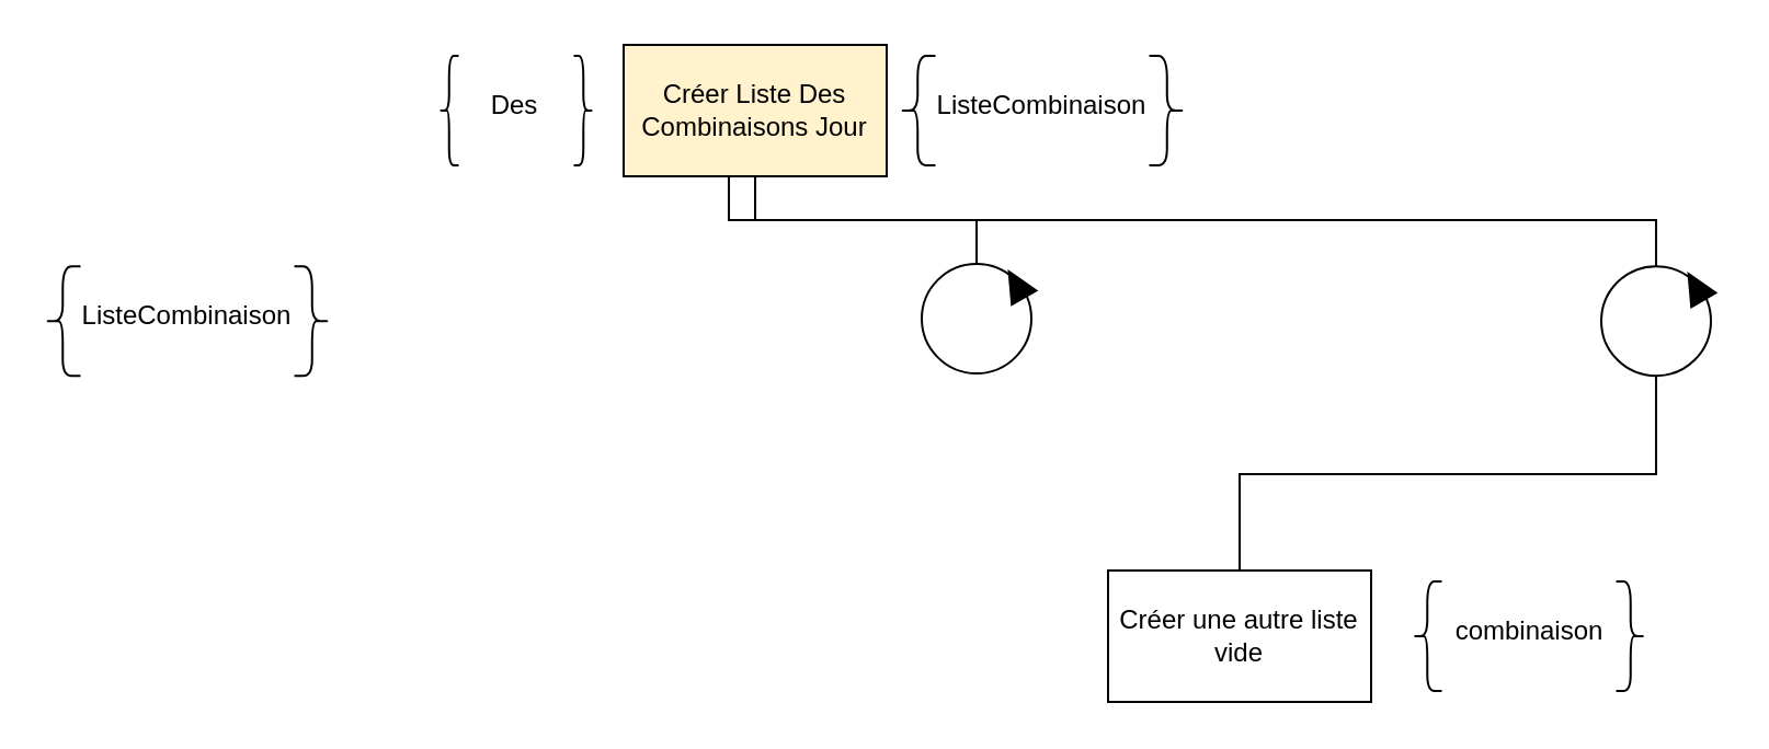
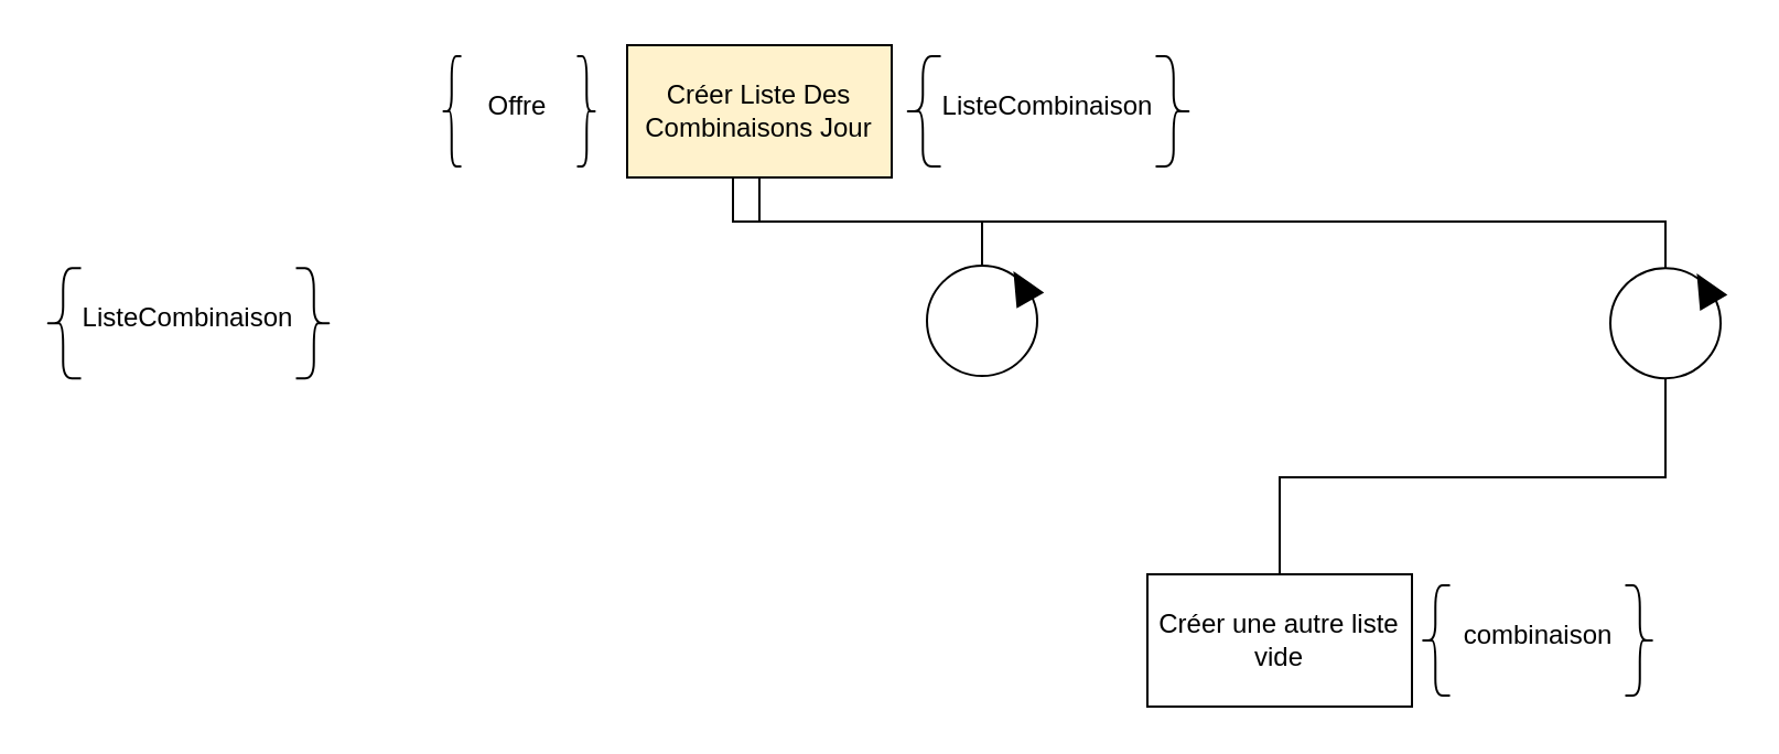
  <mxCell id="0" />
  <mxCell id="1" parent="0" />
  <mxCell id="2" style="edgeStyle=elbowEdgeStyle;rounded=0;orthogonalLoop=1;jettySize=auto;elbow=vertical;html=1;exitX=0.4;exitY=0.983;exitDx=0;exitDy=0;entryX=0.5;entryY=0;entryDx=0;entryDy=0;endArrow=none;endFill=0;exitPerimeter=0;" edge="1" parent="1" source="4" target="19"><mxGeometry relative="1" as="geometry"><Array as="points"><mxPoint x="380" y="100" /></Array></mxGeometry></mxCell>
  <mxCell id="3" style="edgeStyle=elbowEdgeStyle;rounded=0;orthogonalLoop=1;jettySize=auto;elbow=vertical;html=1;exitX=0.5;exitY=1;exitDx=0;exitDy=0;entryX=0.5;entryY=0;entryDx=0;entryDy=0;endArrow=none;endFill=0;" edge="1" parent="1" source="4" target="28"><mxGeometry relative="1" as="geometry" /></mxCell>
  <mxCell id="4" value="Créer Liste Des Combinaisons Jour" style="rounded=0;whiteSpace=wrap;html=1;fillColor=#fff2cc;" vertex="1" parent="1"><mxGeometry x="284" y="20" width="120" height="60" as="geometry" /></mxCell>
  <mxCell id="5" value="" style="group" connectable="0" vertex="1" parent="1"><mxGeometry x="200" y="25" width="70" height="50" as="geometry" /></mxCell>
- <mxCell id="6" value="Des" style="text;html=1;strokeColor=none;fillColor=none;align=center;verticalAlign=middle;whiteSpace=wrap;rounded=0;" vertex="1" parent="5"><mxGeometry x="4.375" y="5" width="61.25" height="35" as="geometry" /></mxCell>
+ <mxCell id="6" value="Offre" style="text;html=1;strokeColor=none;fillColor=none;align=center;verticalAlign=middle;whiteSpace=wrap;rounded=0;" vertex="1" parent="5"><mxGeometry x="4.375" y="5" width="61.25" height="35" as="geometry" /></mxCell>
  <mxCell id="7" value="" style="shape=curlyBracket;whiteSpace=wrap;html=1;rounded=1;labelPosition=left;verticalLabelPosition=middle;align=right;verticalAlign=middle;" vertex="1" parent="5"><mxGeometry width="8.75" height="50" as="geometry" /></mxCell>
  <mxCell id="8" value="" style="shape=curlyBracket;whiteSpace=wrap;html=1;rounded=1;flipH=1;labelPosition=right;verticalLabelPosition=middle;align=left;verticalAlign=middle;" vertex="1" parent="5"><mxGeometry x="61.25" width="8.75" height="50" as="geometry" /></mxCell>
  <mxCell id="9" value="" style="group" connectable="0" vertex="1" parent="1"><mxGeometry x="410" y="25" width="130" height="50" as="geometry" /></mxCell>
  <mxCell id="10" value="ListeCombinaison" style="text;html=1;strokeColor=none;fillColor=none;align=center;verticalAlign=middle;whiteSpace=wrap;rounded=0;" vertex="1" parent="9"><mxGeometry x="8.125" y="5" width="113.75" height="35" as="geometry" /></mxCell>
  <mxCell id="11" value="" style="shape=curlyBracket;whiteSpace=wrap;html=1;rounded=1;labelPosition=left;verticalLabelPosition=middle;align=right;verticalAlign=middle;" vertex="1" parent="9"><mxGeometry width="16.25" height="50" as="geometry" /></mxCell>
  <mxCell id="12" value="" style="shape=curlyBracket;whiteSpace=wrap;html=1;rounded=1;flipH=1;labelPosition=right;verticalLabelPosition=middle;align=left;verticalAlign=middle;" vertex="1" parent="9"><mxGeometry x="113.75" width="16.25" height="50" as="geometry" /></mxCell>
  <mxCell id="13" value="" style="group" connectable="0" vertex="1" parent="1"><mxGeometry x="20" y="121.07" width="130" height="50" as="geometry" /></mxCell>
  <mxCell id="14" value="ListeCombinaison" style="text;html=1;strokeColor=none;fillColor=none;align=center;verticalAlign=middle;whiteSpace=wrap;rounded=0;" vertex="1" parent="13"><mxGeometry x="8.125" y="5" width="113.75" height="35" as="geometry" /></mxCell>
  <mxCell id="15" value="" style="shape=curlyBracket;whiteSpace=wrap;html=1;rounded=1;labelPosition=left;verticalLabelPosition=middle;align=right;verticalAlign=middle;" vertex="1" parent="13"><mxGeometry width="16.25" height="50" as="geometry" /></mxCell>
  <mxCell id="16" value="" style="shape=curlyBracket;whiteSpace=wrap;html=1;rounded=1;flipH=1;labelPosition=right;verticalLabelPosition=middle;align=left;verticalAlign=middle;" vertex="1" parent="13"><mxGeometry x="113.75" width="16.25" height="50" as="geometry" /></mxCell>
  <mxCell id="17" value="" style="group" connectable="0" vertex="1" parent="1"><mxGeometry x="730" y="118.944" width="54.811" height="52.126" as="geometry" /></mxCell>
  <mxCell id="18" value="" style="group" connectable="0" vertex="1" parent="17"><mxGeometry y="2.126" width="52.219" height="50" as="geometry" /></mxCell>
  <mxCell id="19" value="" style="ellipse;whiteSpace=wrap;html=1;aspect=fixed;fillColor=none;" vertex="1" parent="18"><mxGeometry width="50" height="50" as="geometry" /></mxCell>
  <mxCell id="20" value="" style="triangle;whiteSpace=wrap;html=1;direction=south;rotation=-210;fillColor=#000000;" vertex="1" parent="18"><mxGeometry x="36.82" y="2.544" width="12.82" height="13.75" as="geometry" /></mxCell>
- <mxCell id="21" value="Créer une autre liste vide" style="rounded=0;whiteSpace=wrap;html=1;" vertex="1" parent="1"><mxGeometry x="505" y="260" width="120" height="60" as="geometry" /></mxCell>
+ <mxCell id="21" value="Créer une autre liste vide" style="rounded=0;whiteSpace=wrap;html=1;" vertex="1" parent="1"><mxGeometry x="520" y="260" width="120" height="60" as="geometry" /></mxCell>
  <mxCell id="22" style="edgeStyle=elbowEdgeStyle;rounded=0;orthogonalLoop=1;jettySize=auto;elbow=vertical;html=1;exitX=0.5;exitY=1;exitDx=0;exitDy=0;endArrow=none;endFill=0;" edge="1" parent="1" source="19" target="21"><mxGeometry relative="1" as="geometry" /></mxCell>
  <mxCell id="23" value="" style="group" connectable="0" vertex="1" parent="1"><mxGeometry x="644" y="265" width="106" height="50" as="geometry" /></mxCell>
  <mxCell id="24" value="combinaison" style="text;html=1;strokeColor=none;fillColor=none;align=center;verticalAlign=middle;whiteSpace=wrap;rounded=0;" vertex="1" parent="23"><mxGeometry x="6.625" y="5" width="92.75" height="35" as="geometry" /></mxCell>
  <mxCell id="25" value="" style="shape=curlyBracket;whiteSpace=wrap;html=1;rounded=1;labelPosition=left;verticalLabelPosition=middle;align=right;verticalAlign=middle;" vertex="1" parent="23"><mxGeometry width="13.25" height="50" as="geometry" /></mxCell>
  <mxCell id="26" value="" style="shape=curlyBracket;whiteSpace=wrap;html=1;rounded=1;flipH=1;labelPosition=right;verticalLabelPosition=middle;align=left;verticalAlign=middle;" vertex="1" parent="23"><mxGeometry x="92.75" width="13.25" height="50" as="geometry" /></mxCell>
  <mxCell id="27" value="" style="group" connectable="0" vertex="1" parent="1"><mxGeometry x="420" y="120.01" width="52.219" height="50" as="geometry" /></mxCell>
  <mxCell id="28" value="" style="ellipse;whiteSpace=wrap;html=1;aspect=fixed;fillColor=none;" vertex="1" parent="27"><mxGeometry width="50" height="50" as="geometry" /></mxCell>
  <mxCell id="29" value="" style="triangle;whiteSpace=wrap;html=1;direction=south;rotation=-210;fillColor=#000000;" vertex="1" parent="27"><mxGeometry x="36.82" y="2.544" width="12.82" height="13.75" as="geometry" /></mxCell>
